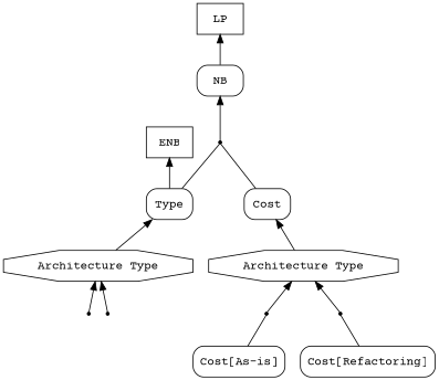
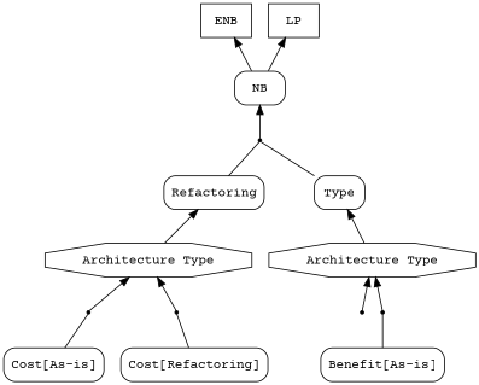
  digraph {
    fontname="Courier Prime"
    rankdir=BT
    node [fontname="Courier Prime" shape=box]
    edge [fontname="Courier Prime"]
    AndRef0 [shape=point]
    n2 [label="Architecture Type" shape=polygon sides=8]
    n3 [label=Type style=rounded]
    AndRef4 [shape=point]
    NB [style=rounded]
+   "Benefit[As-is]" [style=rounded]
    AndRef1 [shape=point]
    AndRef2 [shape=point]
    n9 [label="Architecture Type" shape=polygon sides=8]
-   Cost [style=rounded]
+   Cost [style=rounded label=Refactoring]
    "Cost[As-is]" [style=rounded]
    AndRef3 [shape=point]
    "Cost[Refactoring]" [style=rounded]
    ENB
    LP
    AndRef0 -> n2
    n2 -> n3
    n3 -> AndRef4 [dir=none]
    AndRef4 -> NB
-   n3 -> ENB
+   NB -> ENB
    NB -> LP
+   "Benefit[As-is]" -> AndRef0 [dir=none]
    AndRef1 -> n2
    AndRef2 -> n9
    n9 -> Cost
    Cost -> AndRef4 [dir=none]
    "Cost[As-is]" -> AndRef2 [dir=none]
    AndRef3 -> n9
    "Cost[Refactoring]" -> AndRef3 [dir=none]
  }
